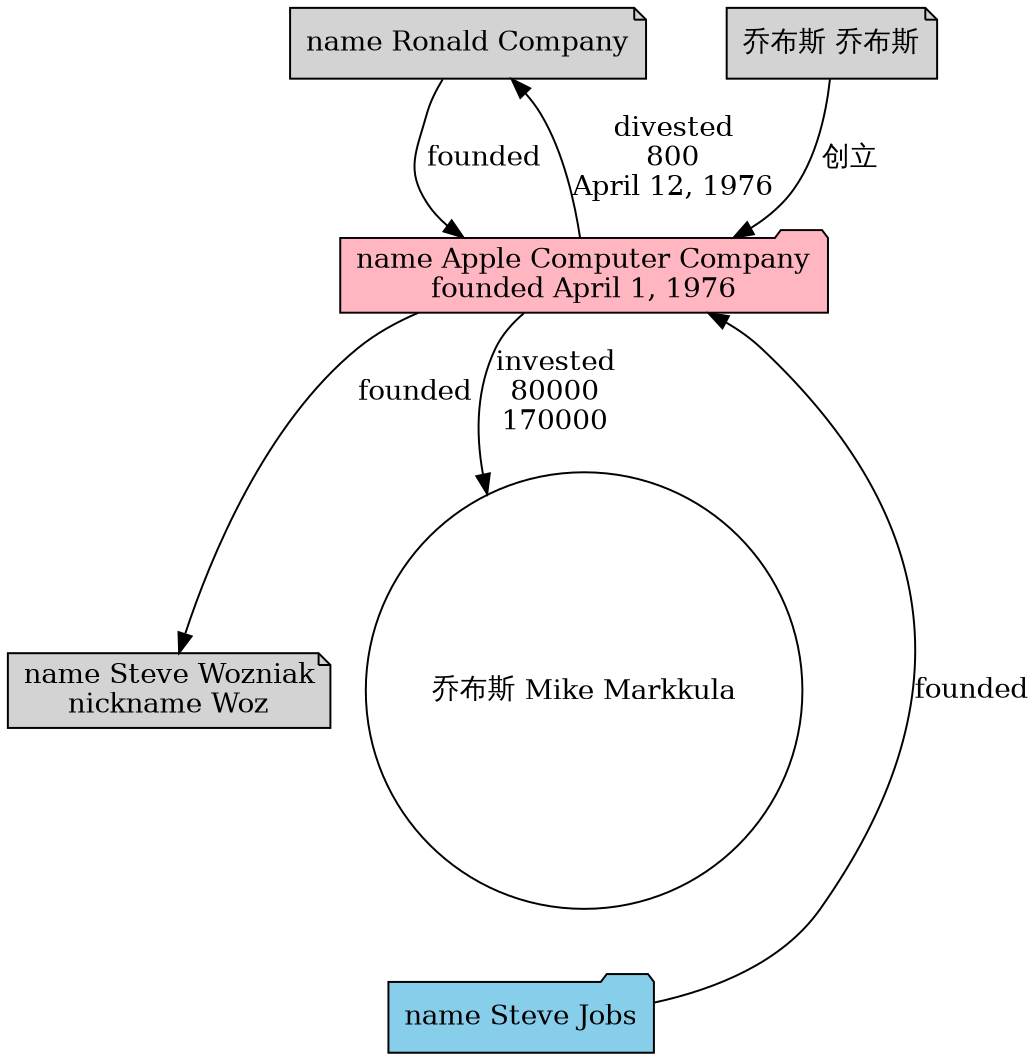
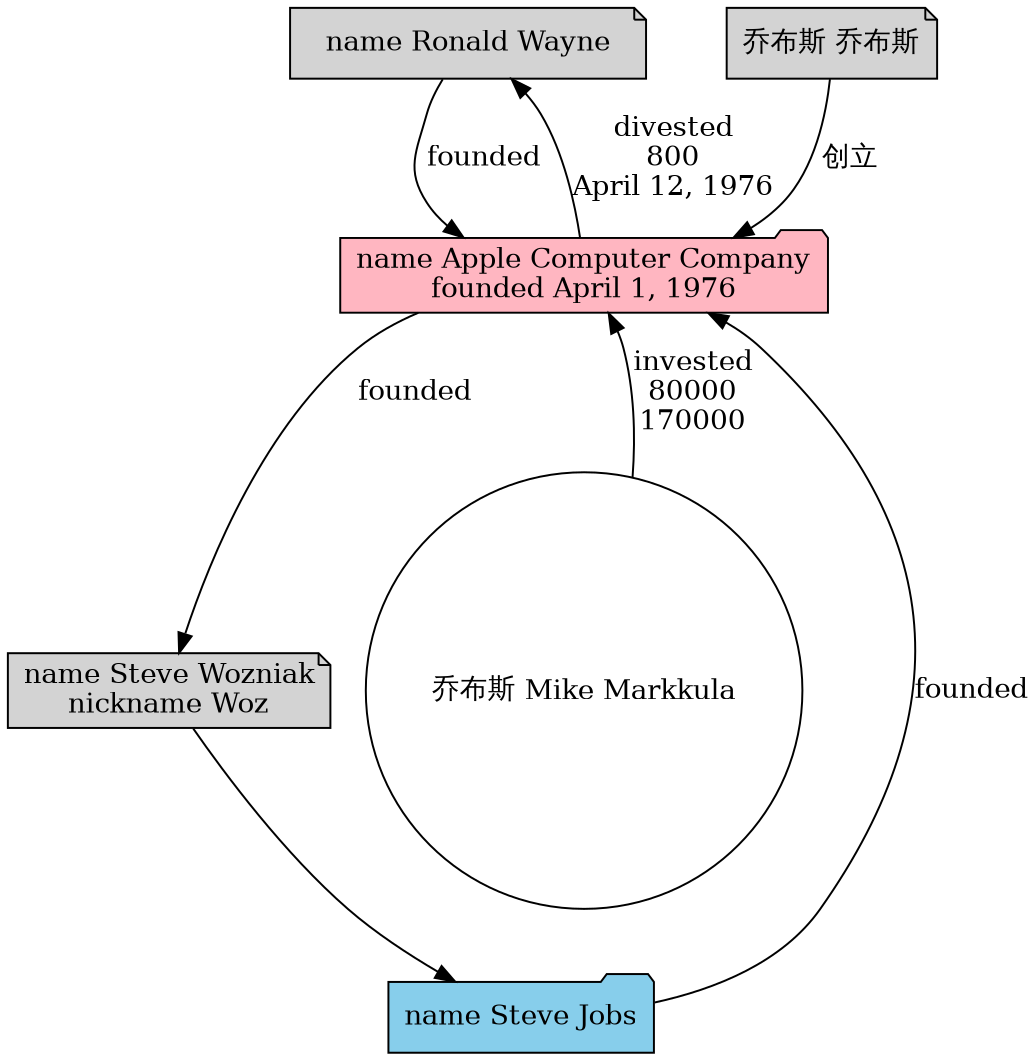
  digraph {
    node [fillcolor=lightgrey shape=note style=filled]
-   n1 [label="name Ronald Company"]
+   n1 [label="name Ronald Wayne"]
    n2 [fillcolor=lightpink label="name Apple Computer Company\nfounded April 1, 1976" shape=folder]
    n3 [label="name Steve Wozniak\nnickname Woz"]
    n4 [fillcolor=skyblue label="name Steve Jobs" shape=folder]
    n5 [fillcolor=white label="乔布斯 Mike Markkula" shape=circle]
    n6 [label="乔布斯 乔布斯"]
    n1 -> n2 [label=founded]
    n2 -> n1 [label="divested\n800\nApril 12, 1976"]
    n2 -> n3 [label=founded]
+   n3 -> n4
    n4 -> n2 [label=founded]
-   n2 -> n5 [label="invested\n80000\n170000"]
+   n5 -> n2 [label="invested\n80000\n170000"]
    n6 -> n2 [label="创立"]
  }
